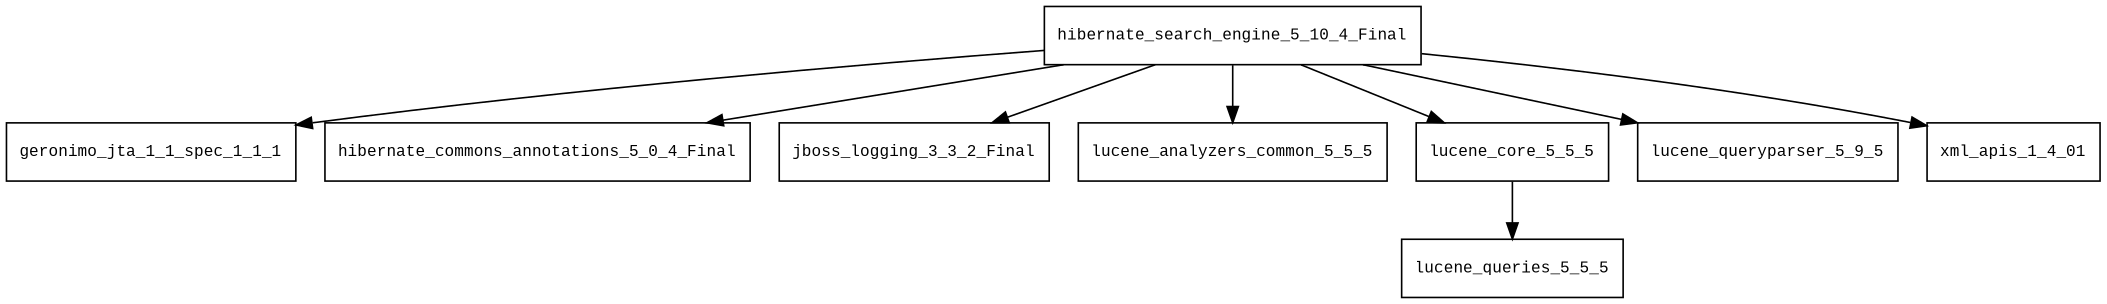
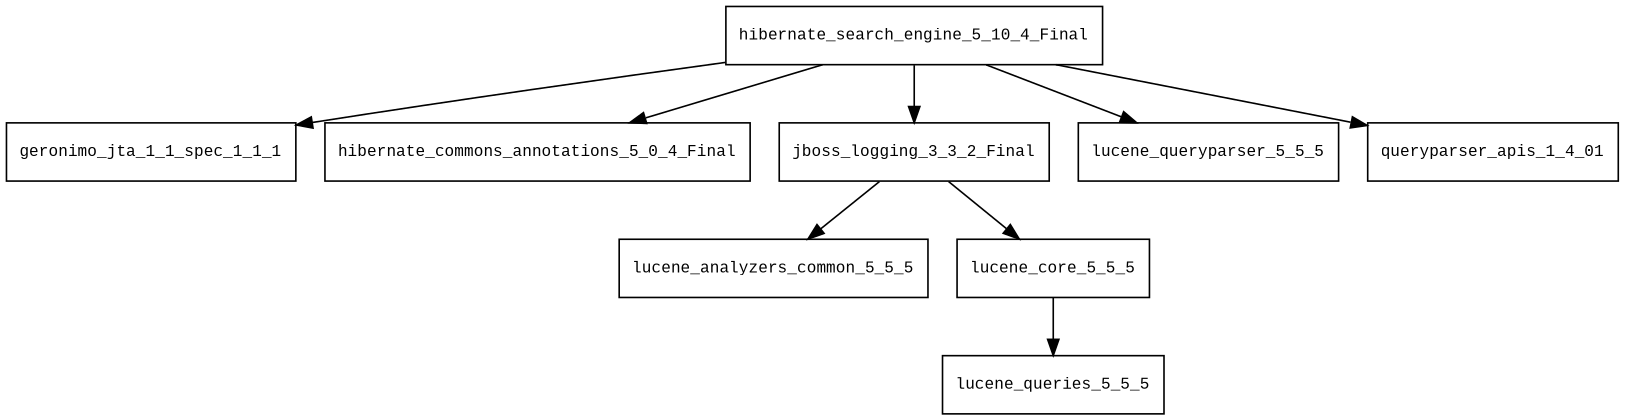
  digraph {
    fontname="Liberation Mono"
    node [fontname="Liberation Mono" fontsize=10.0 shape=box]
    edge [fontname="Liberation Mono"]
    hibernate_search_engine_5_10_4_Final
    geronimo_jta_1_1_spec_1_1_1
    hibernate_commons_annotations_5_0_4_Final
    jboss_logging_3_3_2_Final
    lucene_analyzers_common_5_5_5
    lucene_core_5_5_5
-   lucene_queryparser_5_5_5 [label=lucene_queryparser_5_9_5]
-   xml_apis_1_4_01
+   lucene_queryparser_5_5_5
+   xml_apis_1_4_01 [label=queryparser_apis_1_4_01]
    lucene_queries_5_5_5
    hibernate_search_engine_5_10_4_Final -> geronimo_jta_1_1_spec_1_1_1
    hibernate_search_engine_5_10_4_Final -> hibernate_commons_annotations_5_0_4_Final
    hibernate_search_engine_5_10_4_Final -> jboss_logging_3_3_2_Final
-   hibernate_search_engine_5_10_4_Final -> lucene_analyzers_common_5_5_5
-   hibernate_search_engine_5_10_4_Final -> lucene_core_5_5_5
+   jboss_logging_3_3_2_Final -> lucene_analyzers_common_5_5_5
+   jboss_logging_3_3_2_Final -> lucene_core_5_5_5
    hibernate_search_engine_5_10_4_Final -> lucene_queryparser_5_5_5
    hibernate_search_engine_5_10_4_Final -> xml_apis_1_4_01
    lucene_core_5_5_5 -> lucene_queries_5_5_5
  }
